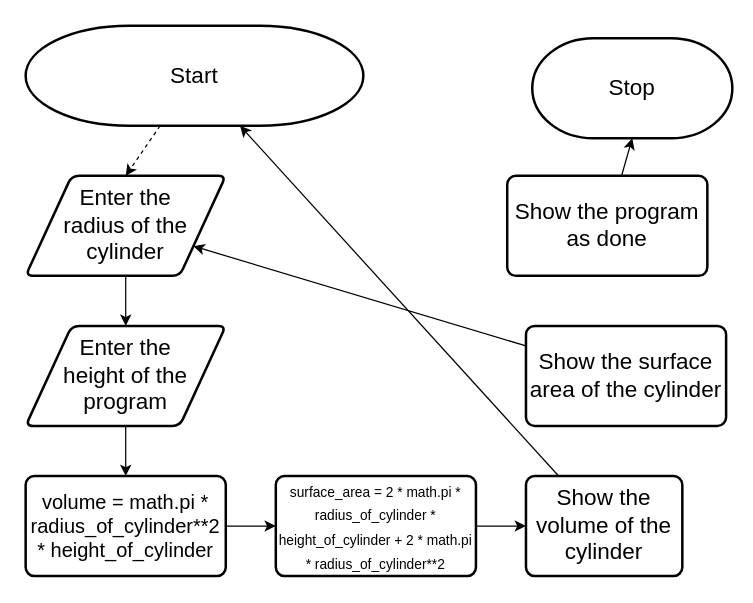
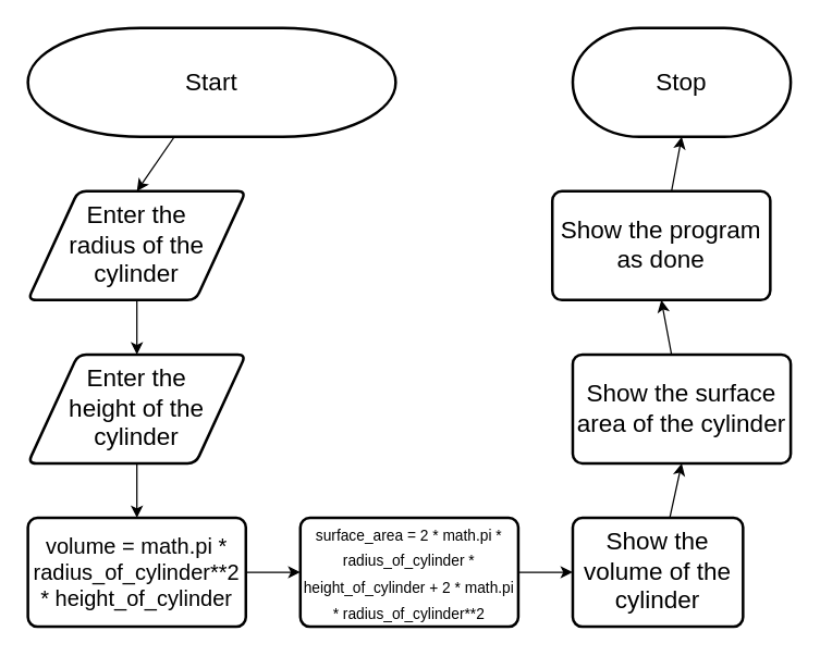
  <mxCell id="0" />
  <mxCell id="1" parent="0" />
- <mxCell id="2" style="edgeStyle=none;html=1;entryX=0.5;entryY=0;entryDx=0;entryDy=0;fontSize=16;dashed=1;" parent="1" source="3" target="6" edge="1"><mxGeometry relative="1" as="geometry" /></mxCell>
+ <mxCell id="2" style="edgeStyle=none;html=1;entryX=0.5;entryY=0;entryDx=0;entryDy=0;fontSize=16;" parent="1" source="3" target="6" edge="1"><mxGeometry relative="1" as="geometry" /></mxCell>
  <mxCell id="3" value="&lt;font style=&quot;font-size: 18px&quot;&gt;Start&lt;/font&gt;" style="strokeWidth=2;html=1;shape=mxgraph.flowchart.terminator;whiteSpace=wrap;" parent="1" vertex="1"><mxGeometry x="20" y="20" width="270" height="80" as="geometry" /></mxCell>
- <mxCell id="4" value="&lt;font style=&quot;font-size: 18px&quot;&gt;Stop&lt;/font&gt;" style="strokeWidth=2;html=1;shape=mxgraph.flowchart.terminator;whiteSpace=wrap;" parent="1" vertex="1"><mxGeometry x="425" y="30" width="160" height="80" as="geometry" /></mxCell>
+ <mxCell id="4" value="&lt;font style=&quot;font-size: 18px&quot;&gt;Stop&lt;/font&gt;" style="strokeWidth=2;html=1;shape=mxgraph.flowchart.terminator;whiteSpace=wrap;" parent="1" vertex="1"><mxGeometry x="420" width="160" height="80" as="geometry" y="20" /></mxCell>
  <mxCell id="5" style="edgeStyle=none;html=1;entryX=0.5;entryY=0;entryDx=0;entryDy=0;fontSize=18;" parent="1" source="6" edge="1"><mxGeometry relative="1" as="geometry"><mxPoint x="100" y="260" as="targetPoint" /></mxGeometry></mxCell>
  <mxCell id="6" value="&lt;font style=&quot;font-size: 18px;&quot;&gt;Enter the &lt;br style=&quot;font-size: 18px;&quot;&gt;radius of the &lt;br style=&quot;font-size: 18px;&quot;&gt;cylinder&lt;/font&gt;" style="shape=parallelogram;html=1;strokeWidth=2;perimeter=parallelogramPerimeter;whiteSpace=wrap;rounded=1;arcSize=12;size=0.23;fontSize=18;" parent="1" vertex="1"><mxGeometry y="140" width="160" height="80" as="geometry" x="20" /></mxCell>
  <mxCell id="7" style="edgeStyle=none;html=1;entryX=0.5;entryY=0;entryDx=0;entryDy=0;fontSize=18;exitX=0.5;exitY=1;exitDx=0;exitDy=0;" parent="1" source="14" edge="1" target="9"><mxGeometry relative="1" as="geometry"><mxPoint x="220" y="300" as="targetPoint" /><mxPoint x="180" y="300" as="sourcePoint" /></mxGeometry></mxCell>
  <mxCell id="8" style="edgeStyle=none;html=1;entryX=0;entryY=0.5;entryDx=0;entryDy=0;fontSize=18;" edge="1" parent="1" source="9" target="18"><mxGeometry relative="1" as="geometry" /></mxCell>
  <mxCell id="9" value="volume = math.pi * radius_of_cylinder**2 * height_of_cylinder" style="rounded=1;whiteSpace=wrap;html=1;absoluteArcSize=1;arcSize=14;strokeWidth=2;fontSize=16;" parent="1" vertex="1"><mxGeometry y="380" width="160" height="80" as="geometry" x="20" /></mxCell>
  <mxCell id="10" style="edgeStyle=none;html=1;entryX=0.5;entryY=1;entryDx=0;entryDy=0;entryPerimeter=0;fontSize=18;" parent="1" source="11" target="4" edge="1"><mxGeometry relative="1" as="geometry" /></mxCell>
  <mxCell id="11" value="&lt;font style=&quot;font-size: 18px&quot;&gt;Show the program as done&lt;/font&gt;" style="rounded=1;whiteSpace=wrap;html=1;absoluteArcSize=1;arcSize=14;strokeWidth=2;fontSize=16;" parent="1" vertex="1"><mxGeometry x="405" y="140" width="160" height="80" as="geometry" /></mxCell>
- <mxCell id="12" style="edgeStyle=none;html=1;fontSize=11;" edge="1" parent="1" source="13" target="6"><mxGeometry relative="1" as="geometry" /></mxCell>
+ <mxCell id="12" style="edgeStyle=none;html=1;entryX=0.5;entryY=1;entryDx=0;entryDy=0;fontSize=11;" edge="1" parent="1" source="13" target="11"><mxGeometry relative="1" as="geometry" /></mxCell>
  <mxCell id="13" value="&lt;font style=&quot;font-size: 18px&quot;&gt;Show the surface area of the cylinder&lt;/font&gt;" style="rounded=1;whiteSpace=wrap;html=1;absoluteArcSize=1;arcSize=14;strokeWidth=2;fontSize=16;" parent="1" vertex="1"><mxGeometry x="420" y="260" width="160" height="80" as="geometry" /></mxCell>
- <mxCell id="14" value="&lt;font style=&quot;font-size: 18px&quot;&gt;Enter the &lt;br style=&quot;font-size: 18px&quot;&gt;height of the &lt;br style=&quot;font-size: 18px&quot;&gt;program&lt;/font&gt;" style="shape=parallelogram;html=1;strokeWidth=2;perimeter=parallelogramPerimeter;whiteSpace=wrap;rounded=1;arcSize=12;size=0.23;fontSize=18;" vertex="1" parent="1"><mxGeometry y="260" width="160" height="80" as="geometry" x="20" /></mxCell>
- <mxCell id="15" style="edgeStyle=none;html=1;fontSize=11;" edge="1" parent="1" source="16" target="3"><mxGeometry relative="1" as="geometry" /></mxCell>
+ <mxCell id="14" value="&lt;font style=&quot;font-size: 18px&quot;&gt;Enter the &lt;br style=&quot;font-size: 18px&quot;&gt;height of the &lt;br style=&quot;font-size: 18px&quot;&gt;cylinder&lt;/font&gt;" style="shape=parallelogram;html=1;strokeWidth=2;perimeter=parallelogramPerimeter;whiteSpace=wrap;rounded=1;arcSize=12;size=0.23;fontSize=18;" vertex="1" parent="1"><mxGeometry y="260" width="160" height="80" as="geometry" x="20" /></mxCell>
+ <mxCell id="15" style="edgeStyle=none;html=1;entryX=0.5;entryY=1;entryDx=0;entryDy=0;fontSize=11;" edge="1" parent="1" source="16" target="13"><mxGeometry relative="1" as="geometry" /></mxCell>
  <mxCell id="16" value="&lt;font style=&quot;font-size: 18px&quot;&gt;Show the volume of the cylinder&lt;/font&gt;" style="rounded=1;whiteSpace=wrap;html=1;absoluteArcSize=1;arcSize=14;strokeWidth=2;fontSize=16;" vertex="1" parent="1"><mxGeometry x="420" y="380" width="125" height="80" as="geometry" /></mxCell>
  <mxCell id="17" style="edgeStyle=none;html=1;entryX=0;entryY=0.5;entryDx=0;entryDy=0;fontSize=11;" edge="1" parent="1" source="18" target="16"><mxGeometry relative="1" as="geometry" /></mxCell>
  <mxCell id="18" value="&lt;font style=&quot;font-size: 11px&quot;&gt;surface_area = 2 * math.pi * radius_of_cylinder * height_of_cylinder + 2 * math.pi * radius_of_cylinder**2&lt;/font&gt;" style="rounded=1;whiteSpace=wrap;html=1;absoluteArcSize=1;arcSize=14;strokeWidth=2;fontSize=16;" vertex="1" parent="1"><mxGeometry x="220" y="380" width="160" height="80" as="geometry" /></mxCell>
